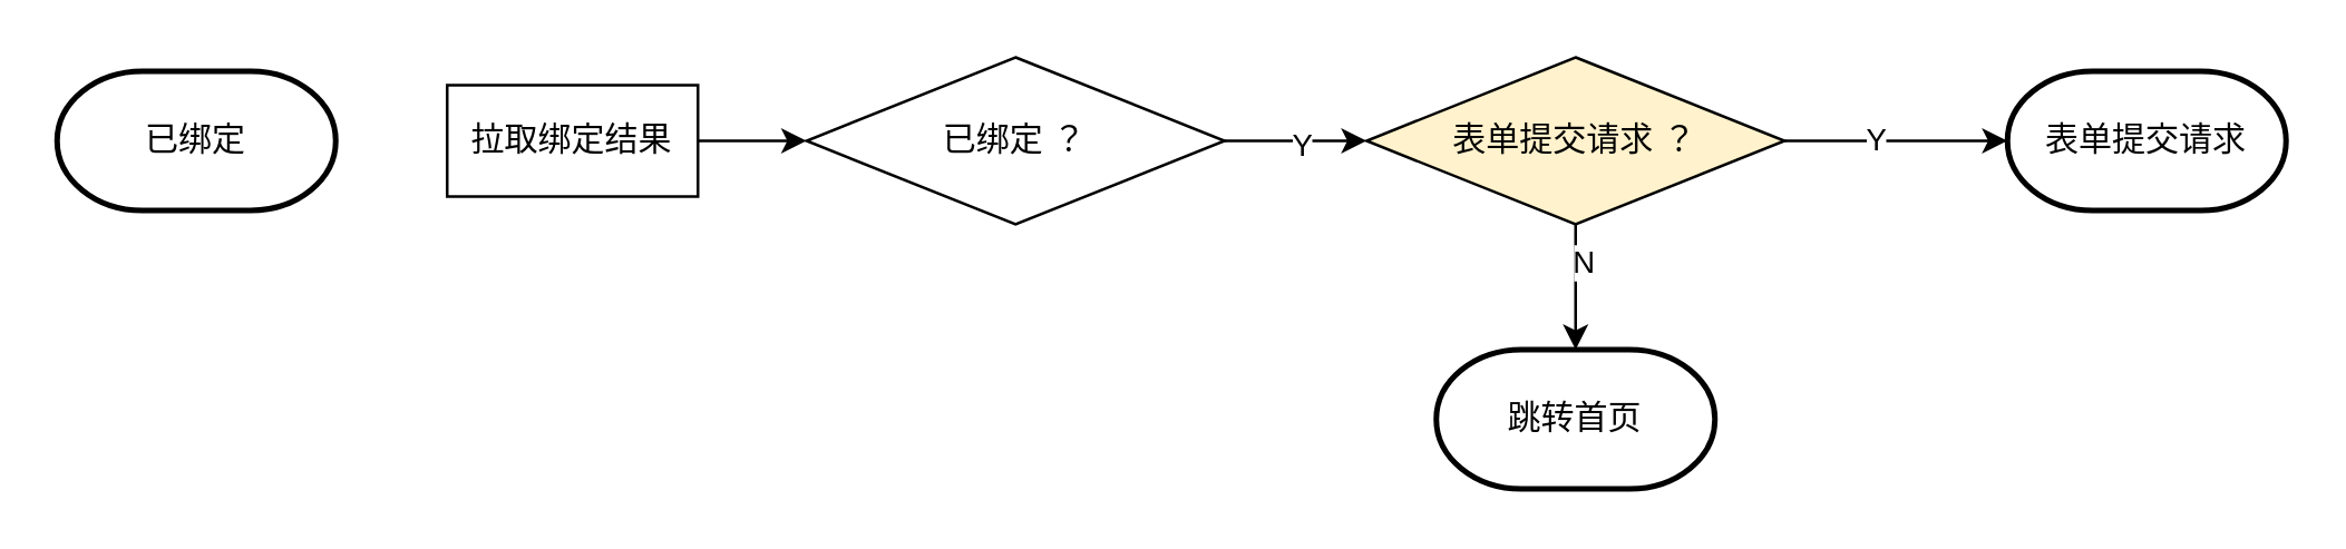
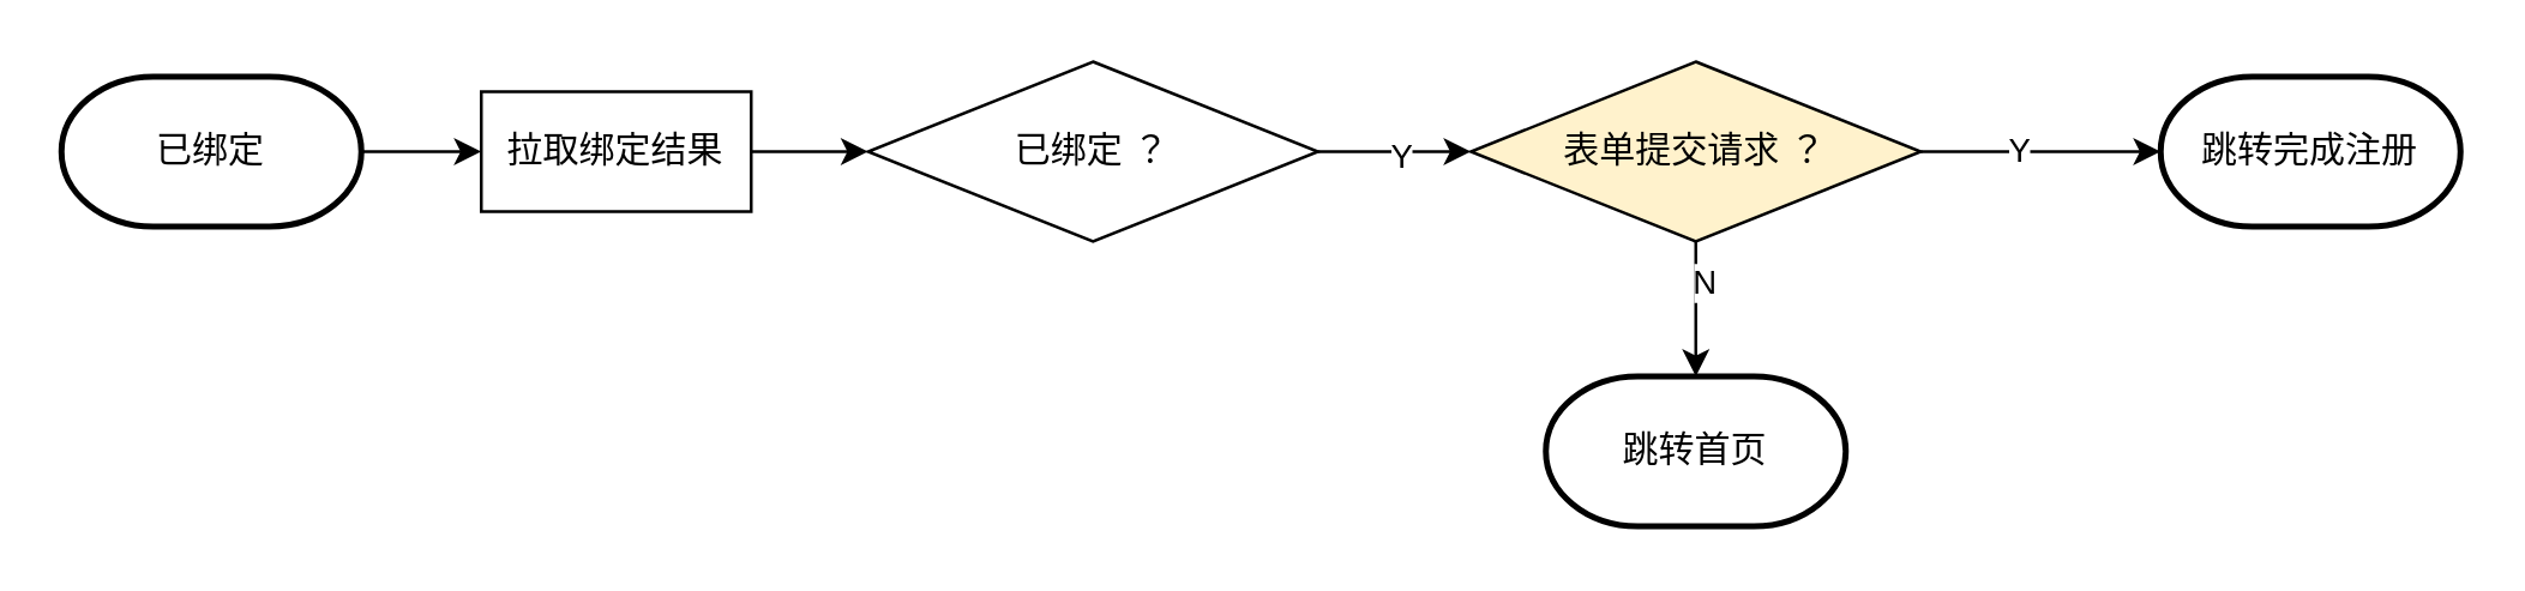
  <mxCell id="0" />
  <mxCell id="1" parent="0" />
+ <mxCell id="2" style="edgeStyle=orthogonalEdgeStyle;rounded=0;orthogonalLoop=1;jettySize=auto;html=1;entryX=0;entryY=0.5;entryDx=0;entryDy=0;" edge="1" parent="1" source="3" target="8"><mxGeometry relative="1" as="geometry" /></mxCell>
  <mxCell id="3" value="已绑定" style="strokeWidth=2;html=1;shape=mxgraph.flowchart.terminator;whiteSpace=wrap;" vertex="1" parent="1"><mxGeometry x="20" y="25" width="100" height="50" as="geometry" /></mxCell>
  <mxCell id="4" style="edgeStyle=orthogonalEdgeStyle;rounded=0;orthogonalLoop=1;jettySize=auto;html=1;entryX=0;entryY=0.5;entryDx=0;entryDy=0;" edge="1" parent="1" source="6" target="13"><mxGeometry relative="1" as="geometry" /></mxCell>
  <mxCell id="5" value="Y" style="edgeLabel;html=1;align=center;verticalAlign=middle;resizable=0;points=[];" vertex="1" connectable="0" parent="4"><mxGeometry x="0.059" y="-1" relative="1" as="geometry"><mxPoint as="offset" /></mxGeometry></mxCell>
  <mxCell id="6" value="已绑定 ？" style="rhombus;whiteSpace=wrap;html=1;" vertex="1" parent="1"><mxGeometry x="289" y="20" width="150" height="60" as="geometry" /></mxCell>
  <mxCell id="7" style="edgeStyle=orthogonalEdgeStyle;rounded=0;orthogonalLoop=1;jettySize=auto;html=1;entryX=0;entryY=0.5;entryDx=0;entryDy=0;" edge="1" parent="1" source="8" target="6"><mxGeometry relative="1" as="geometry" /></mxCell>
  <mxCell id="8" value="拉取绑定结果" style="rounded=0;whiteSpace=wrap;html=1;" vertex="1" parent="1"><mxGeometry x="160" y="30" width="90" height="40" as="geometry" /></mxCell>
  <mxCell id="9" style="edgeStyle=orthogonalEdgeStyle;rounded=0;orthogonalLoop=1;jettySize=auto;html=1;" edge="1" parent="1" source="13" target="14"><mxGeometry relative="1" as="geometry" /></mxCell>
  <mxCell id="10" value="Y" style="edgeLabel;html=1;align=center;verticalAlign=middle;resizable=0;points=[];" vertex="1" connectable="0" parent="9"><mxGeometry x="-0.196" y="1" relative="1" as="geometry"><mxPoint as="offset" /></mxGeometry></mxCell>
  <mxCell id="11" style="edgeStyle=orthogonalEdgeStyle;rounded=0;orthogonalLoop=1;jettySize=auto;html=1;entryX=0.5;entryY=0;entryDx=0;entryDy=0;entryPerimeter=0;" edge="1" parent="1" source="13" target="15"><mxGeometry relative="1" as="geometry" /></mxCell>
  <mxCell id="12" value="N" style="edgeLabel;html=1;align=center;verticalAlign=middle;resizable=0;points=[];" vertex="1" connectable="0" parent="11"><mxGeometry x="-0.419" y="2" relative="1" as="geometry"><mxPoint as="offset" /></mxGeometry></mxCell>
  <mxCell id="13" value="表单提交请求 ？" style="rhombus;whiteSpace=wrap;html=1;fillColor=#fff2cc;" vertex="1" parent="1"><mxGeometry x="490" y="20" width="150" height="60" as="geometry" /></mxCell>
- <mxCell id="14" value="表单提交请求" style="strokeWidth=2;html=1;shape=mxgraph.flowchart.terminator;whiteSpace=wrap;" vertex="1" parent="1"><mxGeometry x="720" y="25" width="100" height="50" as="geometry" /></mxCell>
+ <mxCell id="14" value="跳转完成注册" style="strokeWidth=2;html=1;shape=mxgraph.flowchart.terminator;whiteSpace=wrap;" vertex="1" parent="1"><mxGeometry x="720" y="25" width="100" height="50" as="geometry" /></mxCell>
  <mxCell id="15" value="跳转首页" style="strokeWidth=2;html=1;shape=mxgraph.flowchart.terminator;whiteSpace=wrap;" vertex="1" parent="1"><mxGeometry x="515" y="125" width="100" height="50" as="geometry" /></mxCell>
